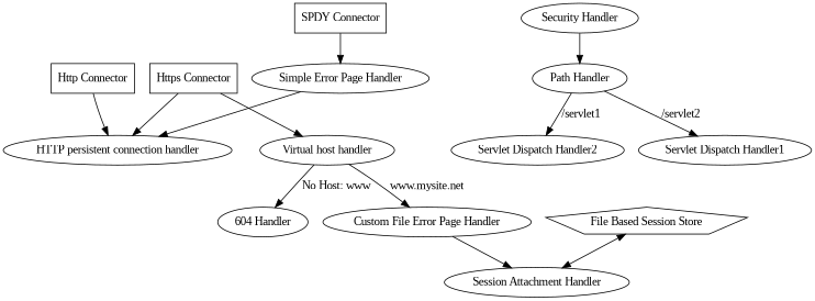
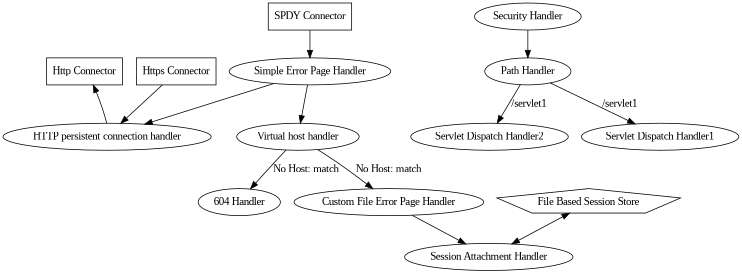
  digraph {
    fontname="Liberation Serif"
    shape=box
    node [fontname="Liberation Serif"]
    edge [fontname="Liberation Serif"]
    n1 [label="Http Connector" shape=box]
    n2 [label="HTTP persistent connection handler"]
    n3 [label="Simple Error Page Handler"]
    n4 [label="Virtual host handler"]
    n5 [label="604 Handler"]
    n6 [label="Custom File Error Page Handler"]
    n7 [label="Session Attachment Handler"]
    n8 [label="Https Connector" shape=box]
    n9 [label="SPDY Connector" shape=box]
    n10 [label="Security Handler"]
    n11 [label="Path Handler"]
    n12 [label="File Based Session Store" shape=pentagon]
    n13 [label="Servlet Dispatch Handler2"]
    n14 [label="Servlet Dispatch Handler1"]
-   n1 -> n2
+   n2 -> n1
    n3 -> n2
-   n8 -> n4
-   n4 -> n5 [label="No Host: www"]
-   n4 -> n6 [label="www.mysite.net"]
+   n3 -> n4
+   n4 -> n5 [label="No Host: match"]
+   n4 -> n6 [label="No Host: match"]
    n6 -> n7
    n8 -> n2
    n9 -> n3
    n10 -> n11
    n11 -> n13 [label="/servlet1"]
-   n11 -> n14 [label="/servlet2"]
+   n11 -> n14 [label="/servlet1"]
    n12 -> n7 [dir=both]
  }
